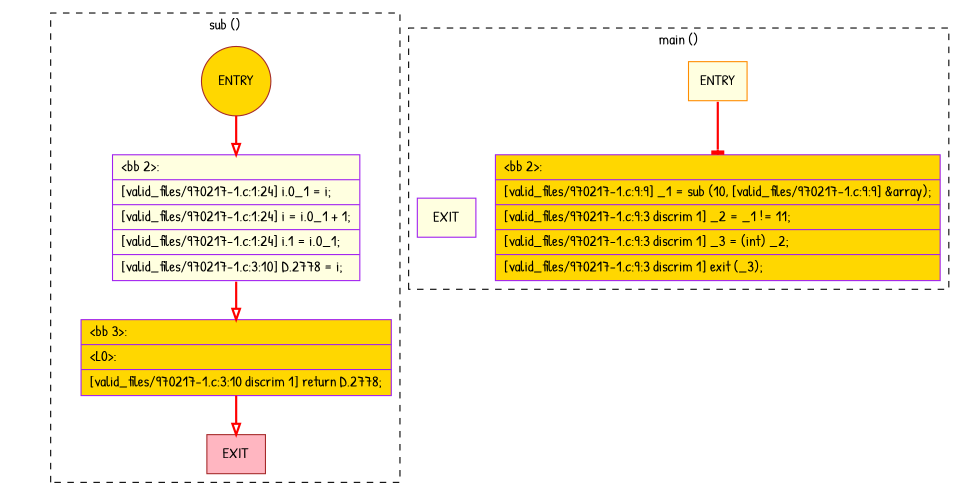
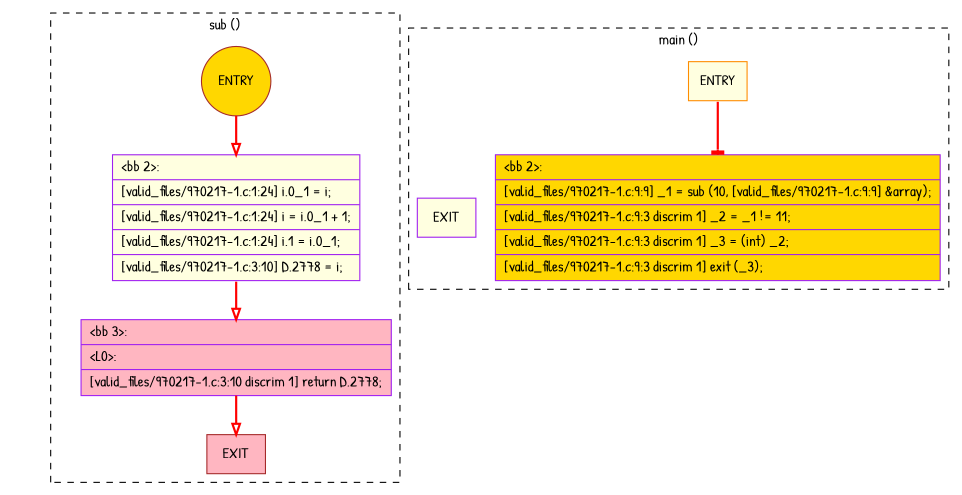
  digraph {
    fontname="Patrick Hand"
    node [fillcolor=lightyellow shape=box style=filled color=purple fontname="Patrick Hand"]
    edge [constraint=true headport=n style="solid,bold" tailport=s fontname="Patrick Hand" color=red weight=100 arrowhead=onormal]
    n1 [fillcolor=gold label=ENTRY shape=circle color=brown]
    n2 [fillcolor=lightpink label=EXIT color=brown]
    n3 [label="{\<bb\ 2\>:\l|[valid_files/970217-1.c:1:24]\ i.0_1\ =\ i;\l|[valid_files/970217-1.c:1:24]\ i\ =\ i.0_1\ +\ 1;\l|[valid_files/970217-1.c:1:24]\ i.1\ =\ i.0_1;\l|[valid_files/970217-1.c:3:10]\ D.2778\ =\ i;\l}" shape=record]
-   n4 [fillcolor=gold label="{\<bb\ 3\>:\l|\<L0\>:\l|[valid_files/970217-1.c:3:10\ discrim\ 1]\ return\ D.2778;\l}" shape=record]
+   n4 [fillcolor=lightpink label="{\<bb\ 3\>:\l|\<L0\>:\l|[valid_files/970217-1.c:3:10\ discrim\ 1]\ return\ D.2778;\l}" shape=record]
    n5 [label=ENTRY color=darkorange]
    n6 [label=EXIT]
    n7 [fillcolor=gold label="{\<bb\ 2\>:\l|[valid_files/970217-1.c:9:9]\ _1\ =\ sub\ (10,\ [valid_files/970217-1.c:9:9]\ &array);\l|[valid_files/970217-1.c:9:3\ discrim\ 1]\ _2\ =\ _1\ !=\ 11;\l|[valid_files/970217-1.c:9:3\ discrim\ 1]\ _3\ =\ (int)\ _2;\l|[valid_files/970217-1.c:9:3\ discrim\ 1]\ exit\ (_3);\l}" shape=record]
    subgraph cluster_1 {
      color=black
      label="sub ()"
      style=dashed
      n1
      n2
      n3
      n4
    }
    subgraph cluster_2 {
      color=black
      label="main ()"
      style=dashed
      n5
      n6
      n7
    }
    n1 -> n2 [style=invis color="" weight="" arrowhead=""]
    n1 -> n3
    n3 -> n4
    n4 -> n2 [weight=10]
    n5 -> n6 [style=invis color="" weight="" arrowhead=""]
    n5 -> n7 [arrowhead=tee]
  }
